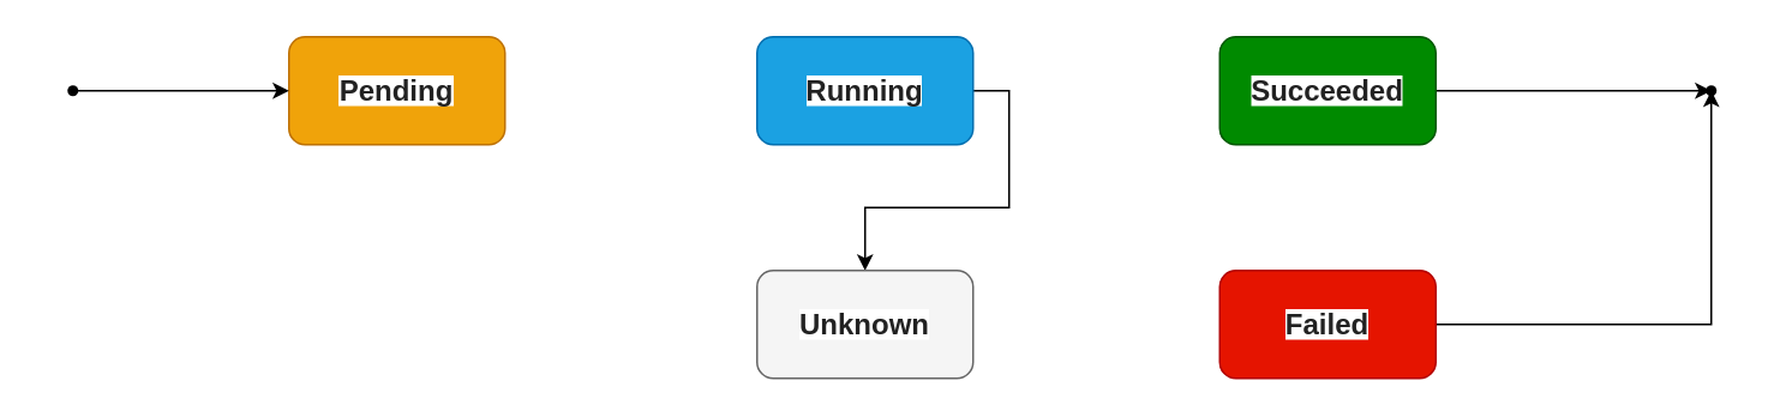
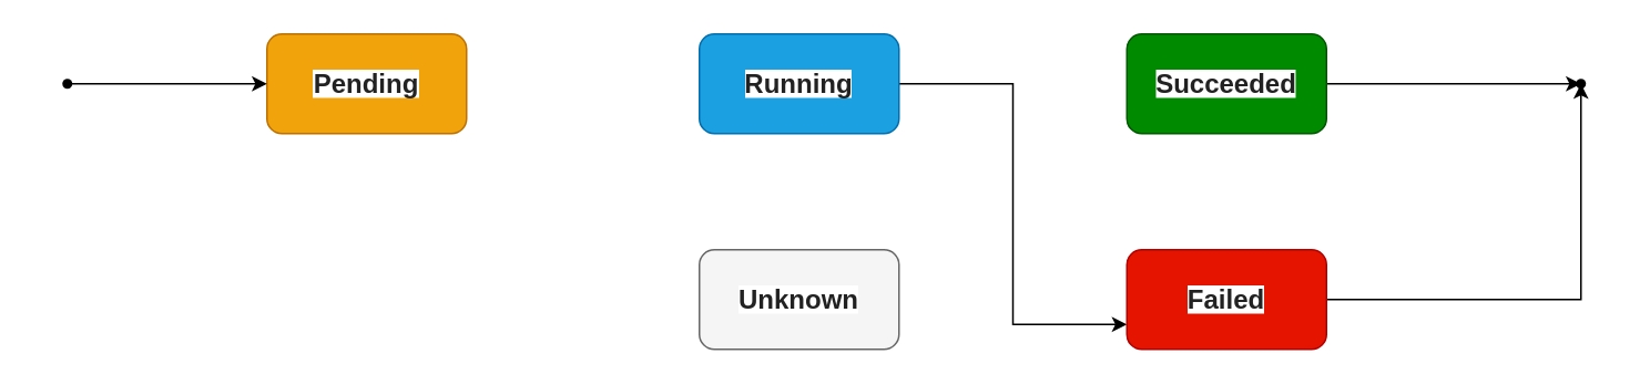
  <mxCell id="0" />
  <mxCell id="1" parent="0" />
  <mxCell id="2" value="&lt;span style=&quot;box-sizing: border-box ; margin: 0px ; padding: 0px ; border: 0px ; outline: 0px ; font-size: 16px ; vertical-align: baseline ; background: rgb(255 , 255 , 255) ; font-weight: 700 ; color: rgb(34 , 34 , 34) ; font-family: &amp;#34;sarabun&amp;#34; , &amp;#34;helvetica&amp;#34; , &amp;#34;arial&amp;#34; , &amp;#34;lucida&amp;#34; , sans-serif ; text-align: left&quot;&gt;&lt;font style=&quot;box-sizing: border-box ; margin: 0px ; padding: 0px ; border: 0px ; outline: 0px ; vertical-align: inherit ; background: transparent&quot;&gt;Pending&lt;/font&gt;&lt;/span&gt;" style="rounded=1;whiteSpace=wrap;html=1;fillColor=#f0a30a;fontColor=#000000;strokeColor=#BD7000;" vertex="1" parent="1"><mxGeometry x="160" y="20" width="120" height="60" as="geometry" /></mxCell>
- <mxCell id="3" style="edgeStyle=orthogonalEdgeStyle;rounded=0;orthogonalLoop=1;jettySize=auto;html=1;exitX=1;exitY=0.5;exitDx=0;exitDy=0;" edge="1" parent="1" source="4" target="9"><mxGeometry relative="1" as="geometry" /></mxCell>
+ <mxCell id="3" style="edgeStyle=orthogonalEdgeStyle;rounded=0;orthogonalLoop=1;jettySize=auto;html=1;exitX=1;exitY=0.5;exitDx=0;exitDy=0;entryX=0;entryY=0.75;entryDx=0;entryDy=0;" edge="1" parent="1" source="4" target="8"><mxGeometry relative="1" as="geometry" /></mxCell>
  <mxCell id="4" value="&lt;span style=&quot;box-sizing: border-box ; margin: 0px ; padding: 0px ; border: 0px ; outline: 0px ; font-size: 16px ; vertical-align: baseline ; background: rgb(255 , 255 , 255) ; font-weight: 700 ; color: rgb(34 , 34 , 34) ; font-family: &amp;#34;sarabun&amp;#34; , &amp;#34;helvetica&amp;#34; , &amp;#34;arial&amp;#34; , &amp;#34;lucida&amp;#34; , sans-serif ; text-align: left&quot;&gt;&lt;font style=&quot;box-sizing: border-box ; margin: 0px ; padding: 0px ; border: 0px ; outline: 0px ; vertical-align: inherit ; background: transparent&quot;&gt;Running&lt;/font&gt;&lt;/span&gt;" style="rounded=1;whiteSpace=wrap;html=1;fillColor=#1ba1e2;fontColor=#ffffff;strokeColor=#006EAF;" vertex="1" parent="1"><mxGeometry x="420" y="20" width="120" height="60" as="geometry" /></mxCell>
  <mxCell id="5" style="edgeStyle=orthogonalEdgeStyle;rounded=0;orthogonalLoop=1;jettySize=auto;html=1;exitX=1;exitY=0.5;exitDx=0;exitDy=0;" edge="1" parent="1" source="6" target="12"><mxGeometry relative="1" as="geometry" /></mxCell>
  <mxCell id="6" value="&#10;&#10;&lt;strong style=&quot;box-sizing: border-box; margin: 0px; padding: 0px; border: 0px; outline: 0px; font-size: 16px; vertical-align: baseline; background: rgb(255, 255, 255); font-weight: 700; color: rgb(34, 34, 34); font-family: sarabun, helvetica, arial, lucida, sans-serif; font-style: normal; letter-spacing: normal; text-align: left; text-indent: 0px; text-transform: none; word-spacing: 0px;&quot;&gt;&lt;font style=&quot;box-sizing: border-box ; margin: 0px ; padding: 0px ; border: 0px ; outline: 0px ; font-size: 16px ; vertical-align: inherit ; background: transparent&quot;&gt;&lt;font style=&quot;box-sizing: border-box ; margin: 0px ; padding: 0px ; border: 0px ; outline: 0px ; font-size: 16px ; vertical-align: inherit ; background: transparent&quot;&gt;Succeeded&lt;/font&gt;&lt;/font&gt;&lt;/strong&gt;&#10;&#10;" style="rounded=1;whiteSpace=wrap;html=1;fillColor=#008a00;fontColor=#ffffff;strokeColor=#005700;" vertex="1" parent="1"><mxGeometry x="677" y="20" width="120" height="60" as="geometry" /></mxCell>
  <mxCell id="7" style="edgeStyle=orthogonalEdgeStyle;rounded=0;orthogonalLoop=1;jettySize=auto;html=1;exitX=1;exitY=0.5;exitDx=0;exitDy=0;" edge="1" parent="1" source="8" target="12"><mxGeometry relative="1" as="geometry" /></mxCell>
  <mxCell id="8" value="&lt;span style=&quot;box-sizing: border-box ; margin: 0px ; padding: 0px ; border: 0px ; outline: 0px ; font-size: 16px ; vertical-align: baseline ; background: rgb(255 , 255 , 255) ; font-weight: 700 ; color: rgb(34 , 34 , 34) ; font-family: &amp;#34;sarabun&amp;#34; , &amp;#34;helvetica&amp;#34; , &amp;#34;arial&amp;#34; , &amp;#34;lucida&amp;#34; , sans-serif ; text-align: left&quot;&gt;&lt;font style=&quot;box-sizing: border-box ; margin: 0px ; padding: 0px ; border: 0px ; outline: 0px ; vertical-align: inherit ; background: transparent&quot;&gt;Failed&lt;/font&gt;&lt;/span&gt;" style="rounded=1;whiteSpace=wrap;html=1;fillColor=#e51400;fontColor=#ffffff;strokeColor=#B20000;" vertex="1" parent="1"><mxGeometry x="677" y="150" width="120" height="60" as="geometry" /></mxCell>
  <mxCell id="9" value="&lt;span style=&quot;box-sizing: border-box ; margin: 0px ; padding: 0px ; border: 0px ; outline: 0px ; font-size: 16px ; vertical-align: baseline ; background: rgb(255 , 255 , 255) ; font-weight: 700 ; color: rgb(34 , 34 , 34) ; font-family: &amp;#34;sarabun&amp;#34; , &amp;#34;helvetica&amp;#34; , &amp;#34;arial&amp;#34; , &amp;#34;lucida&amp;#34; , sans-serif ; text-align: left&quot;&gt;&lt;font style=&quot;box-sizing: border-box ; margin: 0px ; padding: 0px ; border: 0px ; outline: 0px ; vertical-align: inherit ; background: transparent&quot;&gt;Unknown&lt;/font&gt;&lt;/span&gt;" style="rounded=1;whiteSpace=wrap;html=1;fillColor=#f5f5f5;fontColor=#333333;strokeColor=#666666;" vertex="1" parent="1"><mxGeometry x="420" y="150" width="120" height="60" as="geometry" /></mxCell>
  <mxCell id="10" value="" style="edgeStyle=orthogonalEdgeStyle;rounded=0;orthogonalLoop=1;jettySize=auto;html=1;" edge="1" parent="1" source="11" target="2"><mxGeometry relative="1" as="geometry" /></mxCell>
  <mxCell id="11" value="" style="shape=waypoint;sketch=0;fillStyle=solid;size=6;pointerEvents=1;points=[];fillColor=none;resizable=0;rotatable=0;perimeter=centerPerimeter;snapToPoint=1;" vertex="1" parent="1"><mxGeometry x="20" y="30" width="40" height="40" as="geometry" /></mxCell>
  <mxCell id="12" value="" style="shape=waypoint;sketch=0;fillStyle=solid;size=6;pointerEvents=1;points=[];fillColor=none;resizable=0;rotatable=0;perimeter=centerPerimeter;snapToPoint=1;" vertex="1" parent="1"><mxGeometry x="930" y="30" width="40" height="40" as="geometry" /></mxCell>
